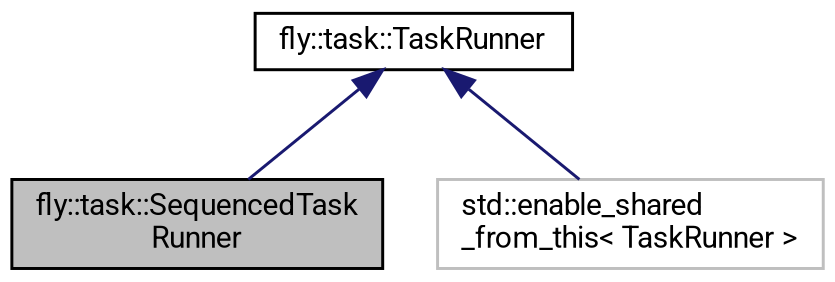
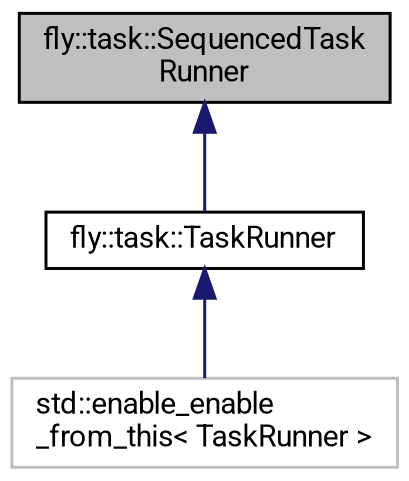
  digraph {
    fontname=Roboto
    node [color=black fillcolor=white fontname=Roboto fontsize=10 shape=record style=filled]
    edge [color=midnightblue dir=back fontname=Roboto fontsize=10 labelfontname=Helvetica labelfontsize=10 style=solid]
    n1 [fillcolor=grey75 fontcolor=black height=0.2 label="fly::task::SequencedTask\lRunner" width=0.4]
    n2 [height=0.2 label="fly::task::TaskRunner" width=0.4]
-   n3 [color=grey75 height=0.2 label="std::enable_shared\l_from_this\< TaskRunner \>" width=0.4]
-   n2 -> n1
+   n3 [color=grey75 height=0.2 label="std::enable_enable\l_from_this\< TaskRunner \>" width=0.4]
+   n1 -> n2
    n2 -> n3
  }
